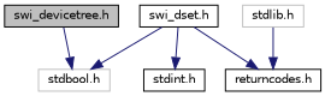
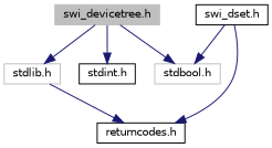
  digraph {
    fontname="DejaVu Sans"
    node [color=black fontname="DejaVu Sans" fontsize=10 shape=record]
    edge [color=midnightblue fontname="DejaVu Sans" fontsize=10 labelfontname=FreeSans labelfontsize=10 style=solid]
-   n1 [fillcolor=grey75 fontcolor=black height=0.2 label="swi_devicetree.h" style=filled width=0.4]
+   n1 [color=grey75 fillcolor=grey75 fontcolor=black height=0.2 label="swi_devicetree.h" style=filled width=0.4]
    n2 [color=grey75 height=0.2 label="stdlib.h" width=0.4]
    n3 [color=grey75 height=0.2 label="stdbool.h" width=0.4]
    n4 [height=0.2 label="returncodes.h" width=0.4]
    n5 [height=0.2 label="swi_dset.h" width=0.4]
    n6 [height=0.2 label="stdint.h" width=0.4]
+   n1 -> n2
    n1 -> n3
    n2 -> n4
    n5 -> n3
    n5 -> n4
-   n5 -> n6
+   n1 -> n6
  }
